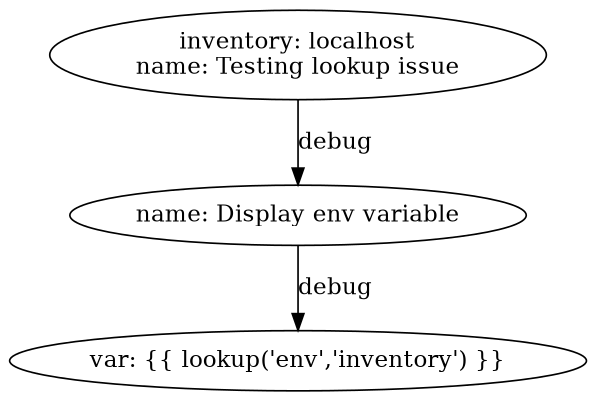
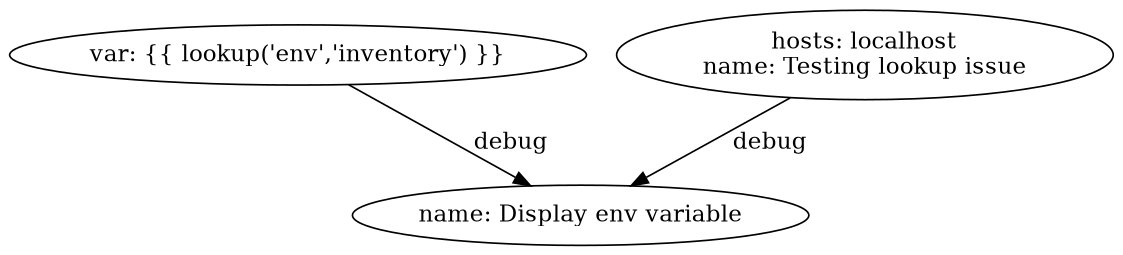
  digraph {
    n1 [label="var: {{ lookup('env','inventory') }}\n"]
    n2 [label="name: Display env variable\n"]
-   n3 [label="inventory: localhost\nname: Testing lookup issue\n"]
-   n2 -> n1 [label=debug]
+   n3 [label="hosts: localhost\nname: Testing lookup issue\n"]
+   n1 -> n2 [label=debug]
    n3 -> n2 [label=debug]
  }
